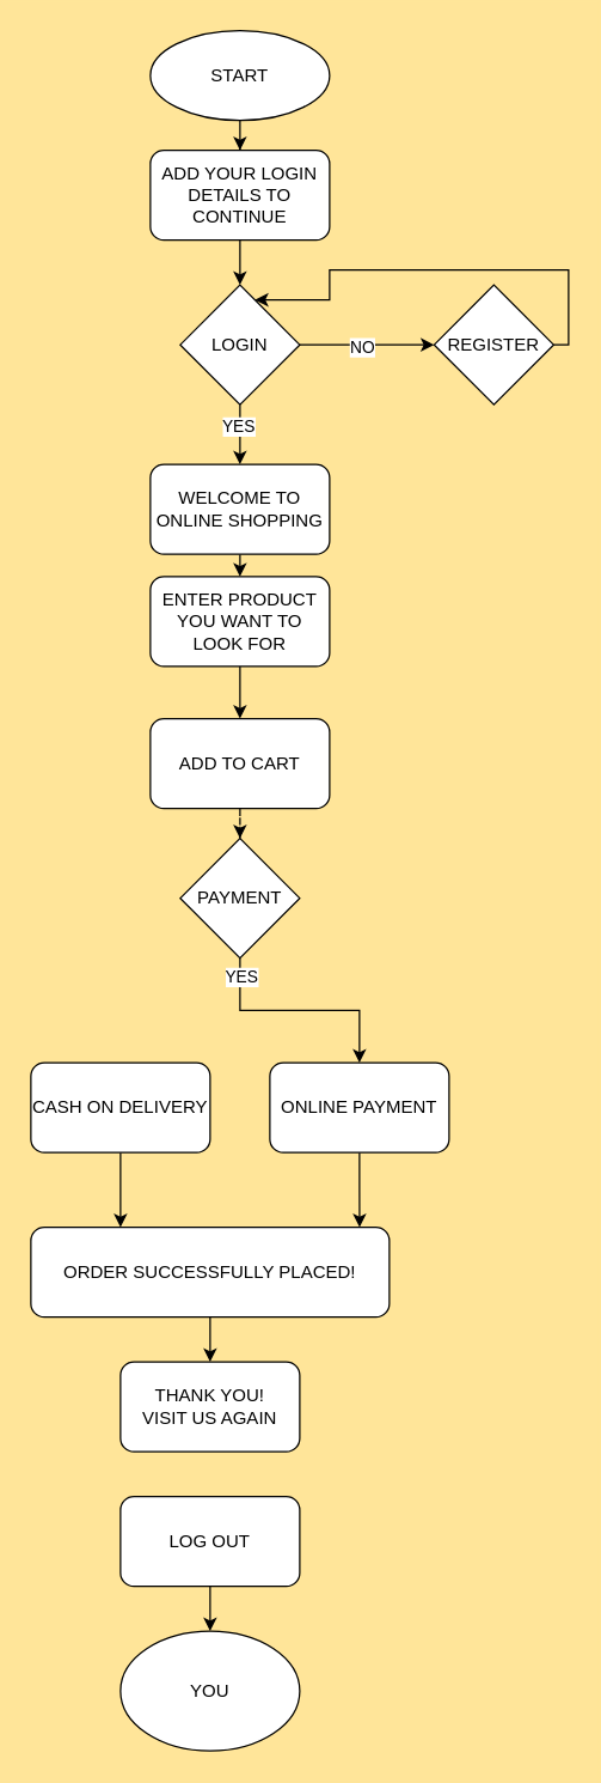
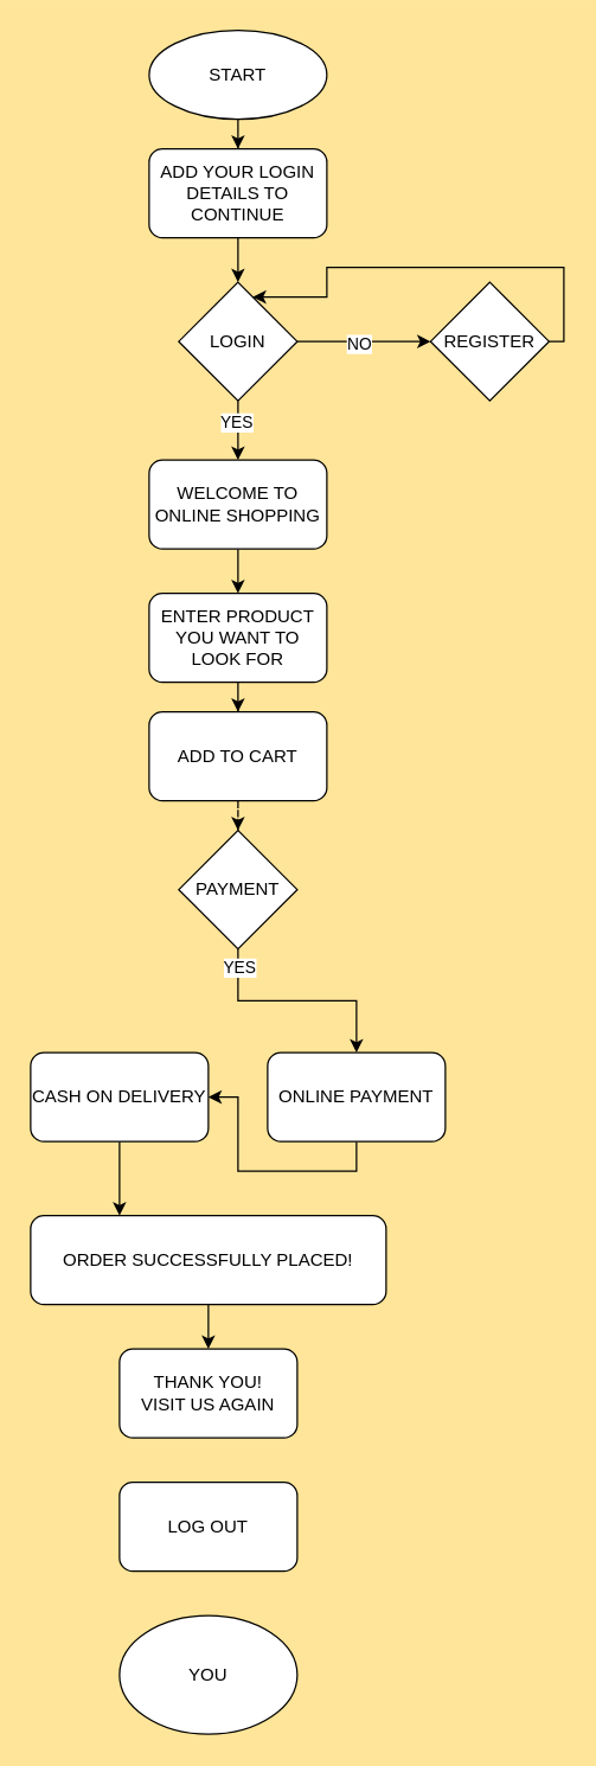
  <mxCell id="0" />
  <mxCell id="1" parent="0" />
  <mxCell id="2" value="" style="edgeStyle=orthogonalEdgeStyle;rounded=0;orthogonalLoop=1;jettySize=auto;html=1;labelBackgroundColor=none;fontColor=default;" edge="1" parent="1" source="27" target="9"><mxGeometry relative="1" as="geometry" /></mxCell>
  <mxCell id="3" value="" style="edgeStyle=orthogonalEdgeStyle;rounded=0;orthogonalLoop=1;jettySize=auto;html=1;" edge="1" parent="1" source="4" target="27"><mxGeometry relative="1" as="geometry" /></mxCell>
  <mxCell id="4" value="START" style="ellipse;whiteSpace=wrap;html=1;labelBackgroundColor=none;" vertex="1" parent="1"><mxGeometry x="100" y="20" width="120" height="60" as="geometry" /></mxCell>
  <mxCell id="5" value="" style="edgeStyle=orthogonalEdgeStyle;rounded=0;orthogonalLoop=1;jettySize=auto;html=1;labelBackgroundColor=none;fontColor=default;" edge="1" parent="1" source="9" target="12"><mxGeometry relative="1" as="geometry" /></mxCell>
  <mxCell id="6" value="NO" style="edgeLabel;html=1;align=center;verticalAlign=middle;resizable=0;points=[];" vertex="1" connectable="0" parent="5"><mxGeometry x="-0.1" y="-1" relative="1" as="geometry"><mxPoint as="offset" /></mxGeometry></mxCell>
  <mxCell id="7" style="edgeStyle=orthogonalEdgeStyle;rounded=0;orthogonalLoop=1;jettySize=auto;html=1;exitX=0.5;exitY=1;exitDx=0;exitDy=0;entryX=0.5;entryY=0;entryDx=0;entryDy=0;" edge="1" parent="1" source="9" target="31"><mxGeometry relative="1" as="geometry" /></mxCell>
  <mxCell id="8" value="YES" style="edgeLabel;html=1;align=center;verticalAlign=middle;resizable=0;points=[];" vertex="1" connectable="0" parent="7"><mxGeometry x="-0.3" y="-2" relative="1" as="geometry"><mxPoint as="offset" /></mxGeometry></mxCell>
  <mxCell id="9" value="LOGIN" style="rhombus;whiteSpace=wrap;html=1;labelBackgroundColor=none;" vertex="1" parent="1"><mxGeometry x="120" y="190" width="80" height="80" as="geometry" /></mxCell>
  <mxCell id="10" value="" style="edgeStyle=orthogonalEdgeStyle;rounded=0;orthogonalLoop=1;jettySize=auto;html=1;labelBackgroundColor=none;fontColor=default;" edge="1" parent="1" source="11" target="14"><mxGeometry relative="1" as="geometry" /></mxCell>
- <mxCell id="11" value="ENTER PRODUCT YOU WANT TO LOOK FOR" style="rounded=1;whiteSpace=wrap;html=1;labelBackgroundColor=none;" vertex="1" parent="1"><mxGeometry x="100" y="385" width="120" height="60" as="geometry" /></mxCell>
+ <mxCell id="11" value="ENTER PRODUCT YOU WANT TO LOOK FOR" style="rounded=1;whiteSpace=wrap;html=1;labelBackgroundColor=none;" vertex="1" parent="1"><mxGeometry x="100" y="400" width="120" height="60" as="geometry" /></mxCell>
  <mxCell id="12" value="REGISTER" style="rhombus;whiteSpace=wrap;html=1;labelBackgroundColor=none;" vertex="1" parent="1"><mxGeometry x="290" y="190" width="80" height="80" as="geometry" /></mxCell>
  <mxCell id="13" style="edgeStyle=orthogonalEdgeStyle;rounded=0;orthogonalLoop=1;jettySize=auto;html=1;exitX=0.5;exitY=1;exitDx=0;exitDy=0;labelBackgroundColor=none;fontColor=default;dashed=1;" edge="1" parent="1" source="14" target="17"><mxGeometry relative="1" as="geometry" /></mxCell>
  <mxCell id="14" value="ADD TO CART" style="rounded=1;whiteSpace=wrap;html=1;labelBackgroundColor=none;" vertex="1" parent="1"><mxGeometry x="100" y="480" width="120" height="60" as="geometry" /></mxCell>
  <mxCell id="15" style="edgeStyle=orthogonalEdgeStyle;rounded=0;orthogonalLoop=1;jettySize=auto;html=1;exitX=0.5;exitY=1;exitDx=0;exitDy=0;entryX=0.5;entryY=0;entryDx=0;entryDy=0;labelBackgroundColor=none;fontColor=default;" edge="1" parent="1" source="17" target="21"><mxGeometry relative="1" as="geometry" /></mxCell>
  <mxCell id="16" value="YES" style="edgeLabel;html=1;align=center;verticalAlign=middle;resizable=0;points=[];" vertex="1" connectable="0" parent="15"><mxGeometry x="-0.843" relative="1" as="geometry"><mxPoint as="offset" /></mxGeometry></mxCell>
  <mxCell id="17" value="PAYMENT" style="rhombus;whiteSpace=wrap;html=1;labelBackgroundColor=none;" vertex="1" parent="1"><mxGeometry x="120" y="560" width="80" height="80" as="geometry" /></mxCell>
  <mxCell id="18" style="edgeStyle=orthogonalEdgeStyle;rounded=0;orthogonalLoop=1;jettySize=auto;html=1;exitX=0.5;exitY=1;exitDx=0;exitDy=0;entryX=0.25;entryY=0;entryDx=0;entryDy=0;labelBackgroundColor=none;fontColor=default;" edge="1" parent="1" source="19" target="23"><mxGeometry relative="1" as="geometry"><mxPoint x="90" y="730" as="targetPoint" /><Array as="points" /></mxGeometry></mxCell>
  <mxCell id="19" value="CASH ON DELIVERY" style="rounded=1;whiteSpace=wrap;html=1;labelBackgroundColor=none;" vertex="1" parent="1"><mxGeometry x="20" y="710" width="120" height="60" as="geometry" /></mxCell>
- <mxCell id="20" style="edgeStyle=orthogonalEdgeStyle;rounded=0;orthogonalLoop=1;jettySize=auto;html=1;exitX=0.5;exitY=1;exitDx=0;exitDy=0;entryX=0.917;entryY=0;entryDx=0;entryDy=0;entryPerimeter=0;labelBackgroundColor=none;fontColor=default;" edge="1" parent="1" source="21" target="23"><mxGeometry relative="1" as="geometry"><mxPoint x="240" y="650" as="targetPoint" /></mxGeometry></mxCell>
+ <mxCell id="20" style="edgeStyle=orthogonalEdgeStyle;rounded=0;orthogonalLoop=1;jettySize=auto;html=1;exitX=0.5;exitY=1;exitDx=0;exitDy=0;labelBackgroundColor=none;fontColor=default;" edge="1" parent="1" source="21" target="19"><mxGeometry relative="1" as="geometry"><mxPoint x="240" y="650" as="targetPoint" /></mxGeometry></mxCell>
  <mxCell id="21" value="ONLINE PAYMENT" style="rounded=1;whiteSpace=wrap;html=1;labelBackgroundColor=none;" vertex="1" parent="1"><mxGeometry x="180" y="710" width="120" height="60" as="geometry" /></mxCell>
  <mxCell id="22" style="edgeStyle=orthogonalEdgeStyle;rounded=0;orthogonalLoop=1;jettySize=auto;html=1;exitX=0.5;exitY=1;exitDx=0;exitDy=0;entryX=0.5;entryY=0;entryDx=0;entryDy=0;labelBackgroundColor=none;fontColor=default;" edge="1" parent="1" source="23" target="28"><mxGeometry relative="1" as="geometry" /></mxCell>
  <mxCell id="23" value="ORDER SUCCESSFULLY PLACED!" style="rounded=1;whiteSpace=wrap;html=1;labelBackgroundColor=none;" vertex="1" parent="1"><mxGeometry x="20" y="820" width="240" height="60" as="geometry" /></mxCell>
- <mxCell id="24" style="edgeStyle=orthogonalEdgeStyle;rounded=0;orthogonalLoop=1;jettySize=auto;html=1;exitX=0.5;exitY=1;exitDx=0;exitDy=0;entryX=0.5;entryY=0;entryDx=0;entryDy=0;labelBackgroundColor=none;fontColor=default;" edge="1" parent="1" source="25" target="26"><mxGeometry relative="1" as="geometry" /></mxCell>
  <mxCell id="25" value="LOG OUT" style="rounded=1;whiteSpace=wrap;html=1;labelBackgroundColor=none;" vertex="1" parent="1"><mxGeometry x="80" y="1000" width="120" height="60" as="geometry" /></mxCell>
  <mxCell id="26" value="YOU" style="ellipse;whiteSpace=wrap;html=1;labelBackgroundColor=none;" vertex="1" parent="1"><mxGeometry x="80" y="1090" width="120" height="80" as="geometry" /></mxCell>
  <mxCell id="27" value="ADD YOUR LOGIN DETAILS TO CONTINUE" style="rounded=1;whiteSpace=wrap;html=1;labelBackgroundColor=none;" vertex="1" parent="1"><mxGeometry x="100" y="100" width="120" height="60" as="geometry" /></mxCell>
  <mxCell id="28" value="THANK YOU!&lt;br&gt;VISIT US AGAIN" style="rounded=1;whiteSpace=wrap;html=1;labelBackgroundColor=none;" vertex="1" parent="1"><mxGeometry x="80" y="910" width="120" height="60" as="geometry" /></mxCell>
  <mxCell id="29" style="edgeStyle=orthogonalEdgeStyle;rounded=0;orthogonalLoop=1;jettySize=auto;html=1;exitX=1;exitY=0.5;exitDx=0;exitDy=0;entryX=0.625;entryY=0.125;entryDx=0;entryDy=0;entryPerimeter=0;labelBackgroundColor=none;fontColor=default;" edge="1" parent="1" source="12" target="9"><mxGeometry relative="1" as="geometry"><mxPoint x="180" y="220" as="targetPoint" /><Array as="points"><mxPoint x="380" y="230" /><mxPoint x="380" y="180" /><mxPoint x="220" y="180" /><mxPoint x="220" y="200" /></Array></mxGeometry></mxCell>
  <mxCell id="30" style="edgeStyle=orthogonalEdgeStyle;rounded=0;orthogonalLoop=1;jettySize=auto;html=1;exitX=0.5;exitY=1;exitDx=0;exitDy=0;entryX=0.5;entryY=0;entryDx=0;entryDy=0;" edge="1" parent="1" source="31" target="11"><mxGeometry relative="1" as="geometry" /></mxCell>
  <mxCell id="31" value="WELCOME TO ONLINE SHOPPING" style="rounded=1;whiteSpace=wrap;html=1;" vertex="1" parent="1"><mxGeometry x="100" y="310" width="120" height="60" as="geometry" /></mxCell>
